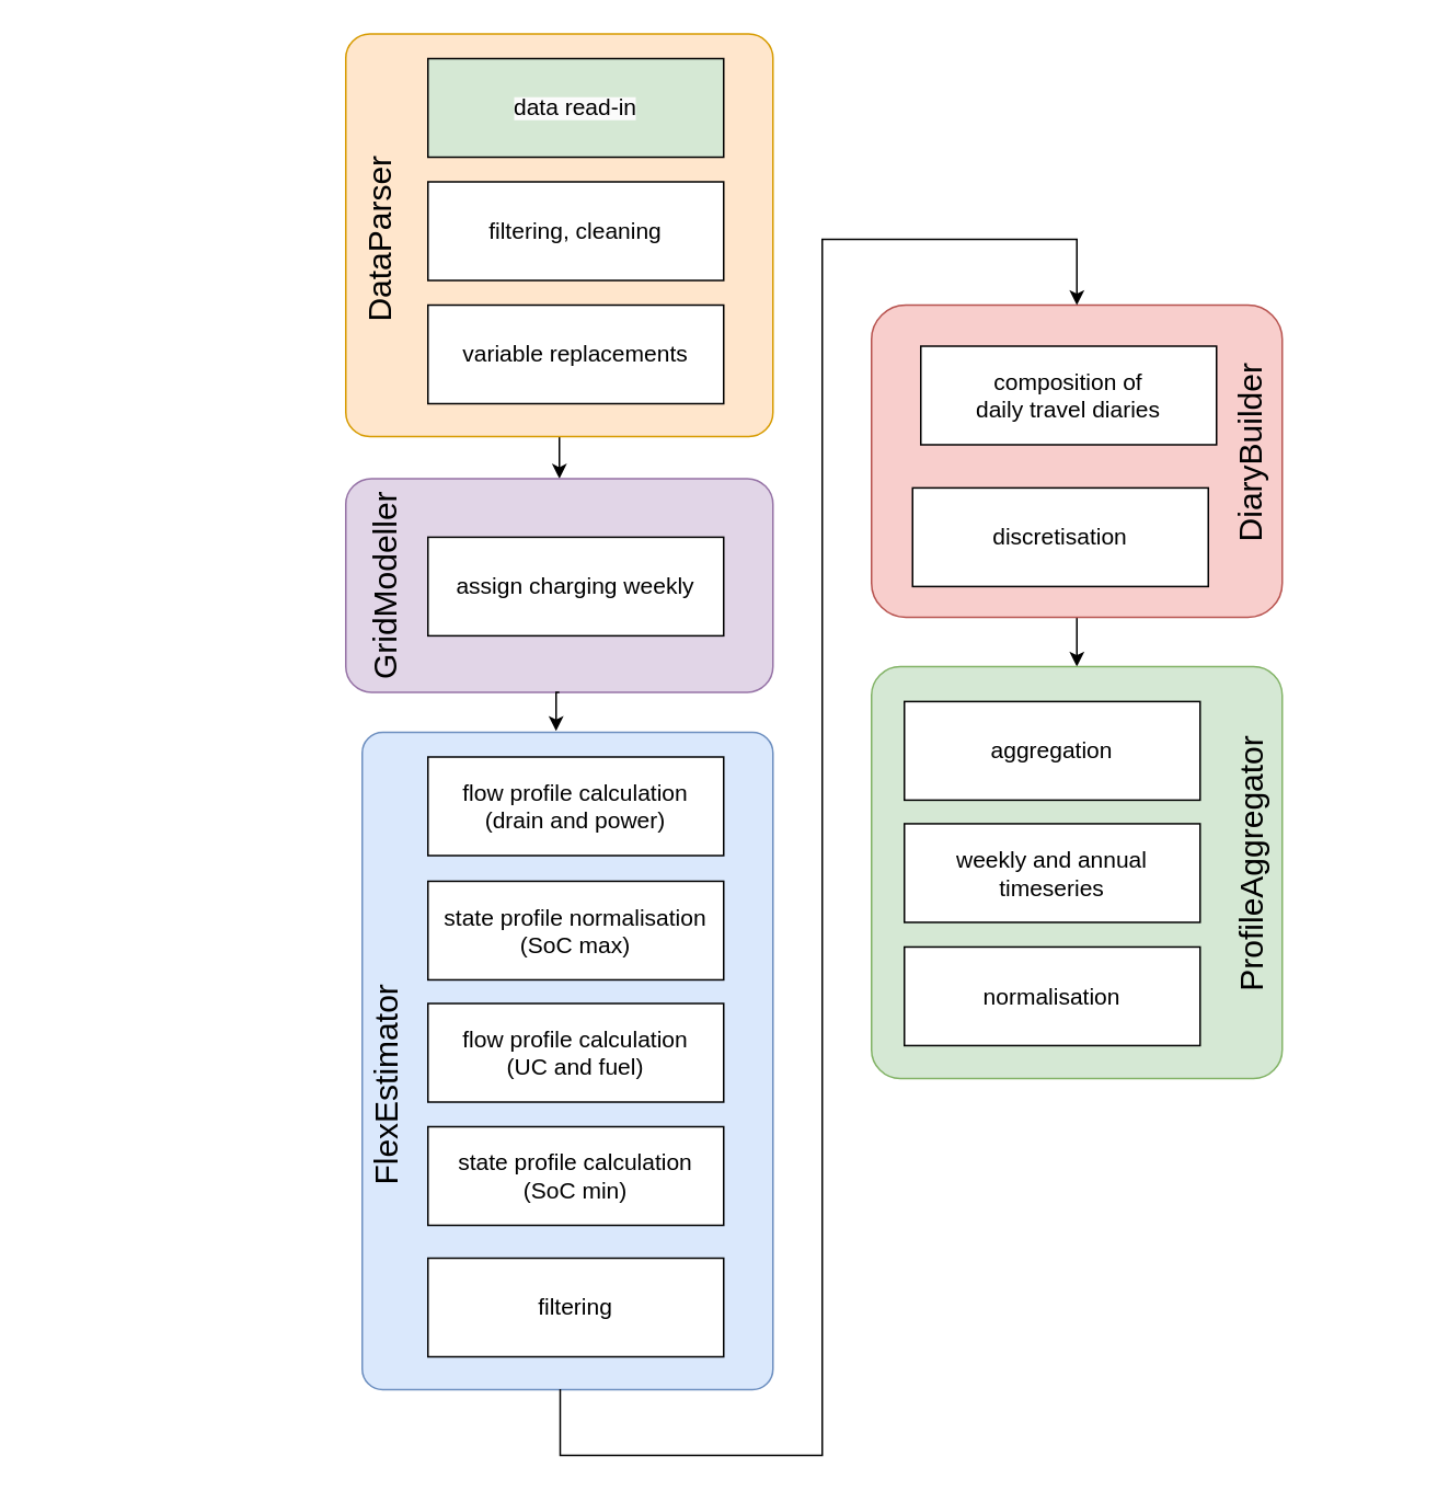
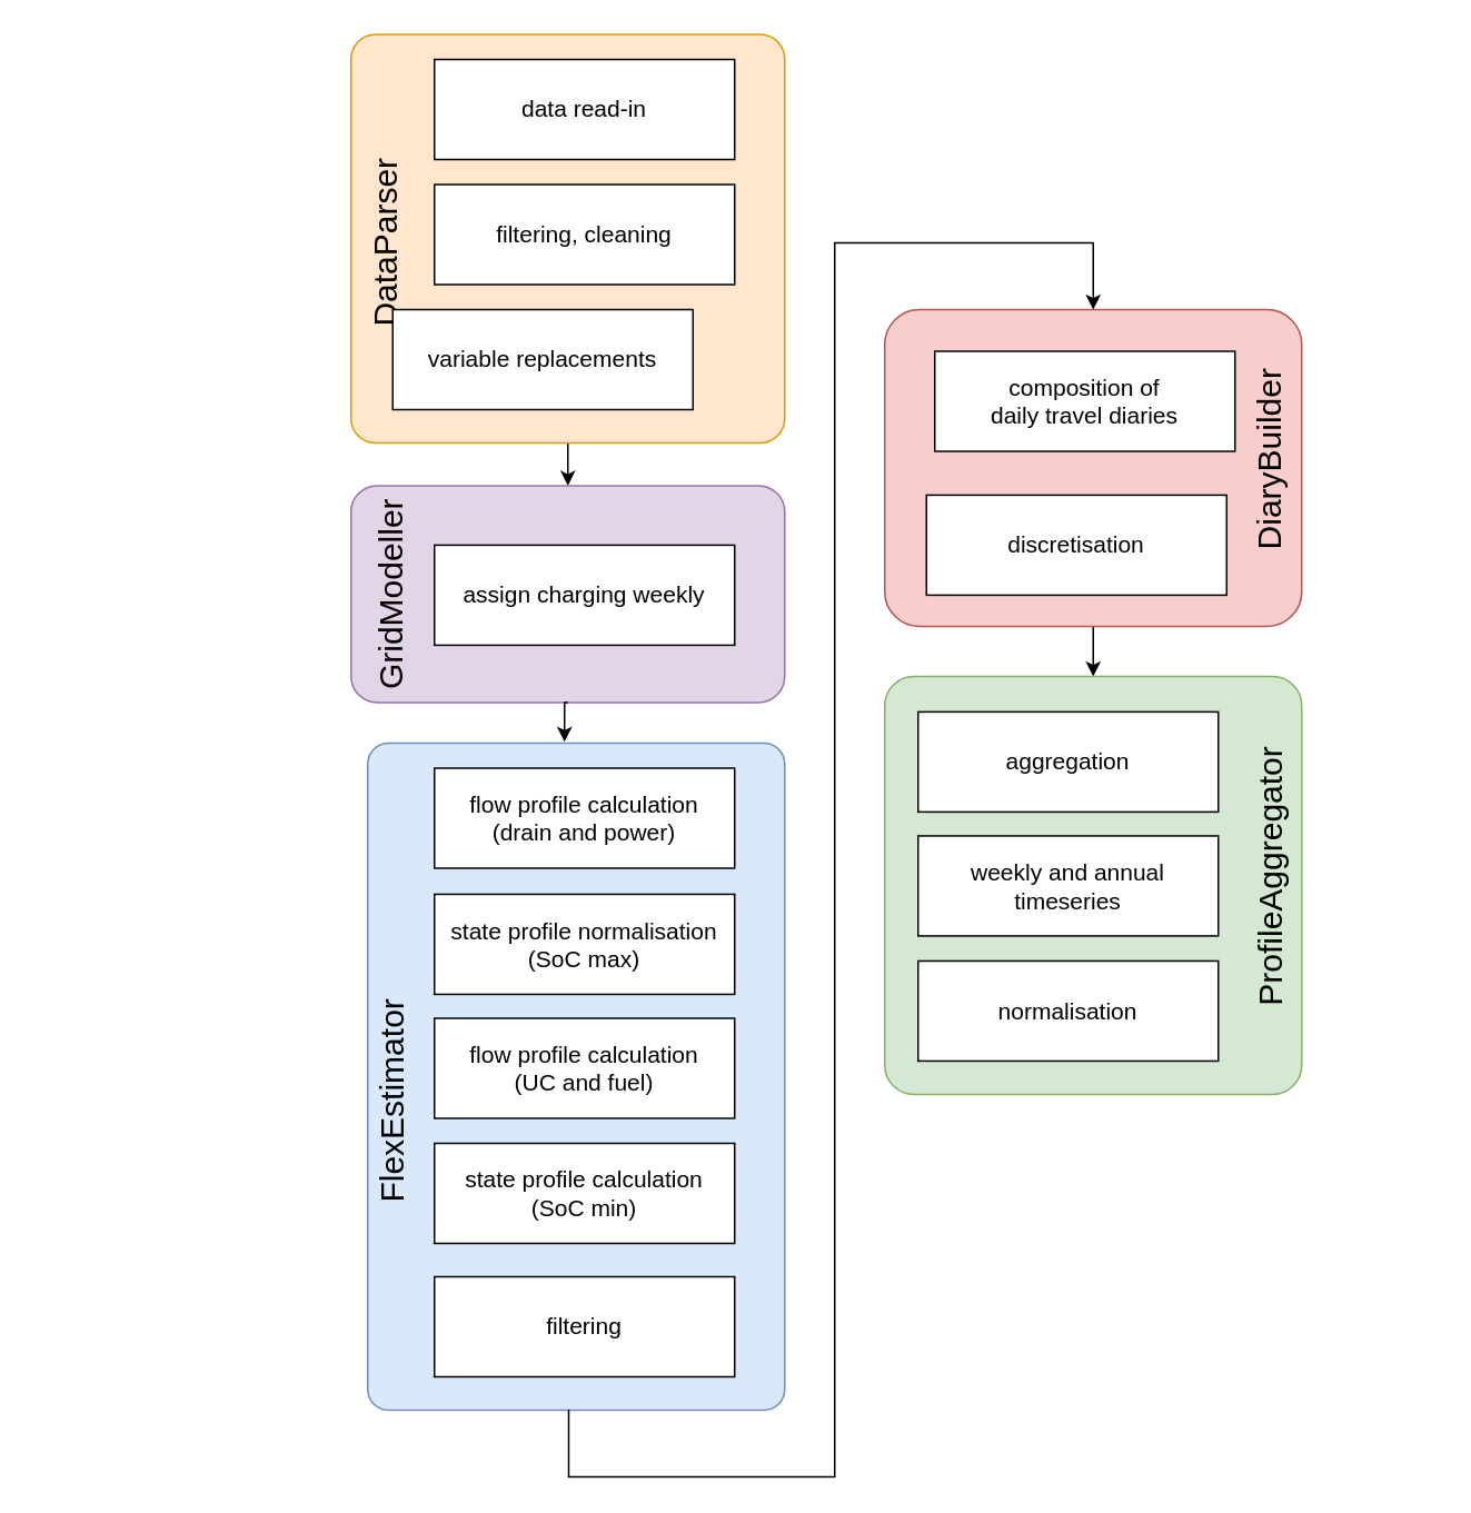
  <mxCell id="0" />
  <mxCell id="1" parent="0" />
  <mxCell id="2" value="" style="rounded=1;whiteSpace=wrap;html=1;fillColor=#dae8fc;strokeColor=#6c8ebf;arcSize=5;" parent="1" vertex="1"><mxGeometry x="220" y="445" width="250" height="400" as="geometry" /></mxCell>
  <mxCell id="3" style="edgeStyle=orthogonalEdgeStyle;rounded=0;orthogonalLoop=1;jettySize=auto;html=1;fontSize=20;entryX=0.5;entryY=0;entryDx=0;entryDy=0;" parent="1" source="4" target="12" edge="1"><mxGeometry relative="1" as="geometry"><mxPoint x="815" y="454.37" as="targetPoint" /></mxGeometry></mxCell>
  <mxCell id="4" value="" style="rounded=1;whiteSpace=wrap;html=1;fillColor=#f8cecc;strokeColor=#b85450;arcSize=11;" parent="1" vertex="1"><mxGeometry x="530" y="185" width="250" height="190" as="geometry" /></mxCell>
  <mxCell id="5" style="edgeStyle=orthogonalEdgeStyle;rounded=0;orthogonalLoop=1;jettySize=auto;html=1;fontSize=20;entryX=0.5;entryY=0;entryDx=0;entryDy=0;" parent="1" source="6" target="9" edge="1"><mxGeometry relative="1" as="geometry"><mxPoint x="370" y="535" as="targetPoint" /></mxGeometry></mxCell>
  <mxCell id="6" value="" style="rounded=1;whiteSpace=wrap;html=1;fillColor=#ffe6cc;strokeColor=#d79b00;arcSize=6;" parent="1" vertex="1"><mxGeometry x="210" y="20" width="260" height="245" as="geometry" /></mxCell>
  <mxCell id="7" value="DataParser" style="text;html=1;strokeColor=none;fillColor=none;align=center;verticalAlign=middle;whiteSpace=wrap;rounded=0;fontSize=20;rotation=270;" parent="1" vertex="1"><mxGeometry x="95" y="135" width="270" height="20" as="geometry" /></mxCell>
  <mxCell id="8" value="DiaryBuilder" style="text;html=1;strokeColor=none;fillColor=none;align=center;verticalAlign=middle;whiteSpace=wrap;rounded=0;fontSize=20;rotation=270;" parent="1" vertex="1"><mxGeometry x="660" y="265" width="200" height="20" as="geometry" /></mxCell>
  <mxCell id="9" value="" style="rounded=1;whiteSpace=wrap;html=1;fillColor=#e1d5e7;strokeColor=#9673a6;arcSize=12;" parent="1" vertex="1"><mxGeometry x="210" y="290.63" width="260" height="130" as="geometry" /></mxCell>
  <mxCell id="10" value="FlexEstimator" style="text;html=1;strokeColor=none;fillColor=none;align=center;verticalAlign=middle;whiteSpace=wrap;rounded=0;fontSize=20;rotation=270;" parent="1" vertex="1"><mxGeometry x="20" y="650" width="427.5" height="20" as="geometry" /></mxCell>
  <mxCell id="11" value="GridModeller" style="text;html=1;strokeColor=none;fillColor=none;align=center;verticalAlign=middle;whiteSpace=wrap;rounded=0;fontSize=20;rotation=270;" parent="1" vertex="1"><mxGeometry x="185.62" y="346.26" width="96.25" height="20" as="geometry" /></mxCell>
  <mxCell id="12" value="" style="rounded=1;whiteSpace=wrap;html=1;fillColor=#d5e8d4;strokeColor=#82b366;arcSize=7;" parent="1" vertex="1"><mxGeometry x="530" y="405" width="250" height="250.63" as="geometry" /></mxCell>
  <mxCell id="13" value="ProfileAggregator" style="text;html=1;strokeColor=none;fillColor=none;align=center;verticalAlign=middle;whiteSpace=wrap;rounded=0;fontSize=20;rotation=270;" parent="1" vertex="1"><mxGeometry x="672.62" y="515.63" width="174.75" height="20" as="geometry" /></mxCell>
  <mxCell id="14" style="edgeStyle=orthogonalEdgeStyle;rounded=0;orthogonalLoop=1;jettySize=auto;html=1;fontSize=20;entryX=0.472;entryY=-0.002;entryDx=0;entryDy=0;entryPerimeter=0;exitX=0.5;exitY=1;exitDx=0;exitDy=0;" parent="1" source="9" target="2" edge="1"><mxGeometry relative="1" as="geometry"><mxPoint x="395" y="425" as="sourcePoint" /><mxPoint x="405" y="306" as="targetPoint" /><Array as="points" /></mxGeometry></mxCell>
- <mxCell id="15" value="&lt;span style=&quot;color: rgb(0, 0, 0); font-family: Helvetica; font-style: normal; font-variant-ligatures: normal; font-variant-caps: normal; font-weight: 400; letter-spacing: normal; orphans: 2; text-align: center; text-indent: 0px; text-transform: none; widows: 2; word-spacing: 0px; -webkit-text-stroke-width: 0px; background-color: rgb(251, 251, 251); text-decoration-thickness: initial; text-decoration-style: initial; text-decoration-color: initial; float: none; display: inline !important;&quot;&gt;&lt;font style=&quot;font-size: 14px;&quot;&gt;data read-in&lt;/font&gt;&lt;/span&gt;" style="rounded=0;whiteSpace=wrap;html=1;fillColor=#d5e8d4;" vertex="1" parent="1"><mxGeometry x="260" y="35" width="180" height="60" as="geometry" /></mxCell>
+ <mxCell id="15" value="&lt;span style=&quot;color: rgb(0, 0, 0); font-family: Helvetica; font-style: normal; font-variant-ligatures: normal; font-variant-caps: normal; font-weight: 400; letter-spacing: normal; orphans: 2; text-align: center; text-indent: 0px; text-transform: none; widows: 2; word-spacing: 0px; -webkit-text-stroke-width: 0px; background-color: rgb(251, 251, 251); text-decoration-thickness: initial; text-decoration-style: initial; text-decoration-color: initial; float: none; display: inline !important;&quot;&gt;&lt;font style=&quot;font-size: 14px;&quot;&gt;data read-in&lt;/font&gt;&lt;/span&gt;" style="rounded=0;whiteSpace=wrap;html=1;" vertex="1" parent="1"><mxGeometry x="260" y="35" width="180" height="60" as="geometry" /></mxCell>
  <mxCell id="16" value="&lt;font style=&quot;font-size: 14px;&quot;&gt;filtering, cleaning&lt;/font&gt;" style="rounded=0;whiteSpace=wrap;html=1;" vertex="1" parent="1"><mxGeometry x="260" y="110" width="180" height="60" as="geometry" /></mxCell>
- <mxCell id="17" value="&lt;font style=&quot;font-size: 14px;&quot;&gt;variable replacements&lt;/font&gt;" style="rounded=0;whiteSpace=wrap;html=1;" vertex="1" parent="1"><mxGeometry x="260" y="185" width="180" height="60" as="geometry" /></mxCell>
+ <mxCell id="17" value="&lt;font style=&quot;font-size: 14px;&quot;&gt;variable replacements&lt;/font&gt;" style="rounded=0;whiteSpace=wrap;html=1;" vertex="1" parent="1"><mxGeometry x="235" y="185" width="180" height="60" as="geometry" /></mxCell>
  <mxCell id="18" value="&lt;font style=&quot;font-size: 14px;&quot;&gt;assign charging weekly&lt;/font&gt;" style="rounded=0;whiteSpace=wrap;html=1;" vertex="1" parent="1"><mxGeometry x="260" y="326.26" width="180" height="60" as="geometry" /></mxCell>
  <mxCell id="19" value="&lt;font style=&quot;font-size: 14px;&quot;&gt;flow profile calculation&lt;br&gt;(drain and power)&lt;/font&gt;" style="rounded=0;whiteSpace=wrap;html=1;" vertex="1" parent="1"><mxGeometry x="260" y="460" width="180" height="60" as="geometry" /></mxCell>
  <mxCell id="20" value="&lt;font style=&quot;font-size: 14px;&quot;&gt;state profile normalisation (SoC max)&lt;/font&gt;" style="rounded=0;whiteSpace=wrap;html=1;" vertex="1" parent="1"><mxGeometry x="260" y="535.63" width="180" height="60" as="geometry" /></mxCell>
  <mxCell id="21" value="&lt;font style=&quot;font-size: 14px;&quot;&gt;flow profile calculation&lt;br&gt;(UC and fuel)&lt;/font&gt;" style="rounded=0;whiteSpace=wrap;html=1;" vertex="1" parent="1"><mxGeometry x="260" y="610" width="180" height="60" as="geometry" /></mxCell>
  <mxCell id="22" value="&lt;font style=&quot;font-size: 14px;&quot;&gt;state profile calculation (SoC min)&lt;/font&gt;" style="rounded=0;whiteSpace=wrap;html=1;" vertex="1" parent="1"><mxGeometry x="260" y="685" width="180" height="60" as="geometry" /></mxCell>
  <mxCell id="23" value="&lt;font style=&quot;font-size: 14px;&quot;&gt;filtering&lt;/font&gt;" style="rounded=0;whiteSpace=wrap;html=1;" vertex="1" parent="1"><mxGeometry x="260" y="765" width="180" height="60" as="geometry" /></mxCell>
  <mxCell id="24" value="&lt;font style=&quot;font-size: 14px;&quot;&gt;composition of&lt;br&gt;daily travel diaries&lt;/font&gt;" style="rounded=0;whiteSpace=wrap;html=1;" vertex="1" parent="1"><mxGeometry x="560" y="210" width="180" height="60" as="geometry" /></mxCell>
  <mxCell id="25" value="&lt;font style=&quot;font-size: 14px;&quot;&gt;discretisation&lt;/font&gt;" style="rounded=0;whiteSpace=wrap;html=1;" vertex="1" parent="1"><mxGeometry x="555" y="296.26" width="180" height="60" as="geometry" /></mxCell>
  <mxCell id="26" value="&lt;font style=&quot;font-size: 14px;&quot;&gt;aggregation&lt;/font&gt;" style="rounded=0;whiteSpace=wrap;html=1;" vertex="1" parent="1"><mxGeometry x="550" y="426.26" width="180" height="60" as="geometry" /></mxCell>
  <mxCell id="27" value="&lt;font style=&quot;font-size: 14px;&quot;&gt;weekly and annual timeseries&lt;/font&gt;" style="rounded=0;whiteSpace=wrap;html=1;" vertex="1" parent="1"><mxGeometry x="550" y="500.63" width="180" height="60" as="geometry" /></mxCell>
  <mxCell id="28" value="&lt;font style=&quot;font-size: 14px;&quot;&gt;normalisation&lt;/font&gt;" style="rounded=0;whiteSpace=wrap;html=1;" vertex="1" parent="1"><mxGeometry x="550" y="575.63" width="180" height="60" as="geometry" /></mxCell>
  <mxCell id="29" value="" style="edgeStyle=orthogonalEdgeStyle;rounded=0;orthogonalLoop=1;jettySize=auto;html=1;fontSize=20;entryX=0.5;entryY=0;entryDx=0;entryDy=0;exitX=0.482;exitY=0.999;exitDx=0;exitDy=0;exitPerimeter=0;" edge="1" parent="1" source="2" target="4"><mxGeometry relative="1" as="geometry"><mxPoint x="341" y="845" as="sourcePoint" /><mxPoint x="653.06" y="125.3" as="targetPoint" /><Array as="points"><mxPoint x="341" y="885" /><mxPoint x="500" y="885" /><mxPoint x="500" y="145" /><mxPoint x="655" y="145" /></Array></mxGeometry></mxCell>
